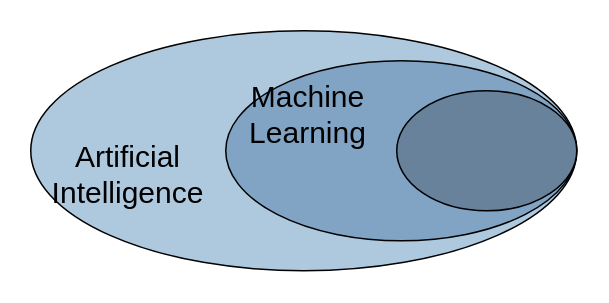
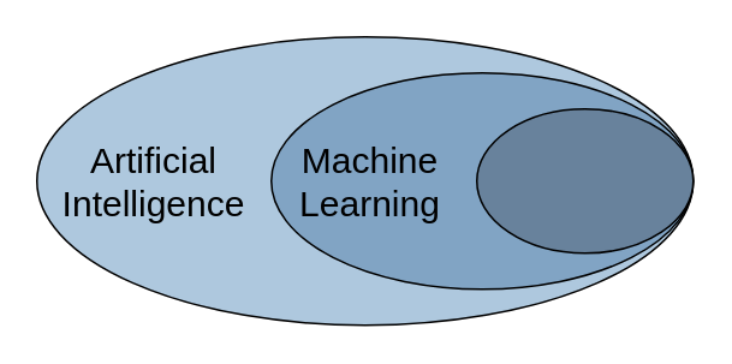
  <mxCell id="0" />
  <mxCell id="1" parent="0" />
  <mxCell id="2" value="" style="ellipse;whiteSpace=wrap;html=1;fillColor=#AEC8DE;" vertex="1" parent="1"><mxGeometry x="20" y="20" width="364" height="160" as="geometry" /></mxCell>
  <mxCell id="3" value="" style="ellipse;whiteSpace=wrap;html=1;fillColor=#81A4C4;" vertex="1" parent="1"><mxGeometry x="150" y="40" width="234" height="120" as="geometry" /></mxCell>
  <mxCell id="4" value="" style="ellipse;whiteSpace=wrap;html=1;fillColor=#68829C;" vertex="1" parent="1"><mxGeometry x="264" y="60" width="120" height="80" as="geometry" /></mxCell>
- <mxCell id="5" value="Artificial&lt;br style=&quot;font-size: 20px;&quot;&gt;Intelligence" style="text;html=1;strokeColor=none;fillColor=none;align=center;verticalAlign=middle;whiteSpace=wrap;rounded=0;fontSize=20;" vertex="1" parent="1"><mxGeometry x="30" y="90" width="110" height="50" as="geometry" /></mxCell>
- <mxCell id="6" value="Machine&lt;br style=&quot;font-size: 20px;&quot;&gt;Learning" style="text;html=1;strokeColor=none;fillColor=none;align=center;verticalAlign=middle;whiteSpace=wrap;rounded=0;fontSize=20;" vertex="1" parent="1"><mxGeometry x="160" y="50" width="90" height="50" as="geometry" /></mxCell>
+ <mxCell id="5" value="Artificial&lt;br style=&quot;font-size: 20px;&quot;&gt;Intelligence" style="text;html=1;strokeColor=none;fillColor=none;align=center;verticalAlign=middle;whiteSpace=wrap;rounded=0;fontSize=20;" vertex="1" parent="1"><mxGeometry x="30" y="75" width="110" height="50" as="geometry" /></mxCell>
+ <mxCell id="6" value="Machine&lt;br style=&quot;font-size: 20px;&quot;&gt;Learning" style="text;html=1;strokeColor=none;fillColor=none;align=center;verticalAlign=middle;whiteSpace=wrap;rounded=0;fontSize=20;" vertex="1" parent="1"><mxGeometry x="160" y="75" width="90" height="50" as="geometry" /></mxCell>
